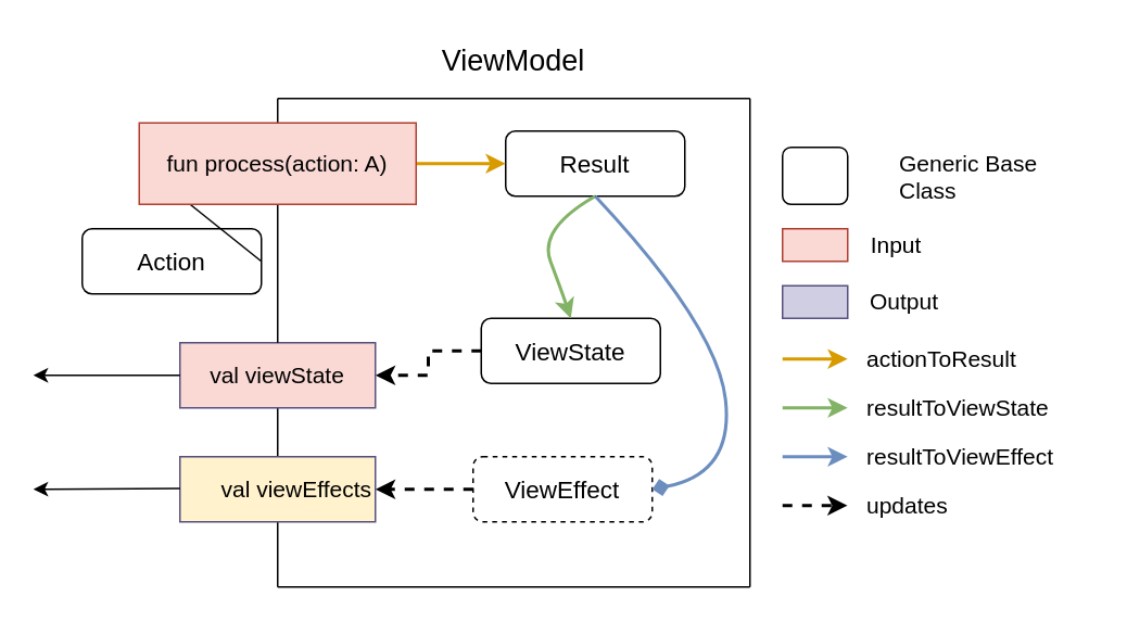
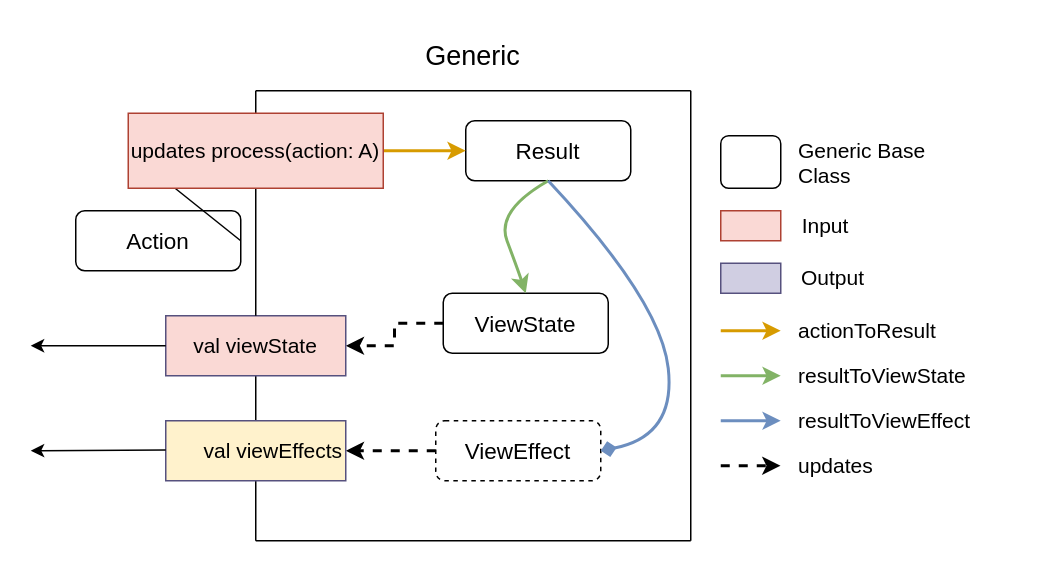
  <mxCell id="0" />
  <mxCell id="1" parent="0" />
- <mxCell id="2" value="&lt;div style=&quot;font-size: 17px&quot;&gt;&lt;font style=&quot;font-size: 18px&quot;&gt;ViewModel&lt;/font&gt;&lt;/div&gt;&lt;div style=&quot;font-size: 17px&quot;&gt;&lt;br style=&quot;font-size: 17px&quot;&gt;&lt;/div&gt;" style="text;html=1;strokeColor=none;fillColor=none;align=center;verticalAlign=top;whiteSpace=wrap;rounded=0;fontSize=17;horizontal=1;" vertex="1" parent="1"><mxGeometry x="250" y="20" width="130" height="30" as="geometry" /></mxCell>
+ <mxCell id="2" value="&lt;div style=&quot;font-size: 17px&quot;&gt;&lt;font style=&quot;font-size: 18px&quot;&gt;Generic&lt;/font&gt;&lt;/div&gt;&lt;div style=&quot;font-size: 17px&quot;&gt;&lt;br style=&quot;font-size: 17px&quot;&gt;&lt;/div&gt;" style="text;html=1;strokeColor=none;fillColor=none;align=center;verticalAlign=top;whiteSpace=wrap;rounded=0;fontSize=17;horizontal=1;" vertex="1" parent="1"><mxGeometry x="250" y="20" width="130" height="30" as="geometry" /></mxCell>
  <mxCell id="3" value="&lt;font style=&quot;font-size: 15px&quot;&gt;Action&lt;/font&gt;" style="rounded=1;whiteSpace=wrap;html=1;fontSize=18;" vertex="1" parent="1"><mxGeometry x="50" y="140" width="110" height="40" as="geometry" /></mxCell>
  <mxCell id="4" value="" style="endArrow=none;html=1;fontSize=18;" edge="1" parent="1"><mxGeometry width="50" height="50" relative="1" as="geometry"><mxPoint x="170" y="75" as="sourcePoint" /><mxPoint x="170" y="60" as="targetPoint" /></mxGeometry></mxCell>
  <mxCell id="5" value="" style="endArrow=none;html=1;fontSize=18;" edge="1" parent="1"><mxGeometry width="50" height="50" relative="1" as="geometry"><mxPoint x="460" y="360" as="sourcePoint" /><mxPoint x="460" y="60" as="targetPoint" /><Array as="points"><mxPoint x="460" y="160" /></Array></mxGeometry></mxCell>
  <mxCell id="6" value="" style="endArrow=none;html=1;fontSize=18;" edge="1" parent="1"><mxGeometry width="50" height="50" relative="1" as="geometry"><mxPoint x="460" y="60" as="sourcePoint" /><mxPoint x="170" y="60" as="targetPoint" /></mxGeometry></mxCell>
  <mxCell id="7" value="" style="endArrow=none;html=1;fontSize=18;" edge="1" parent="1"><mxGeometry width="50" height="50" relative="1" as="geometry"><mxPoint x="460" y="360" as="sourcePoint" /><mxPoint x="170" y="360" as="targetPoint" /></mxGeometry></mxCell>
  <mxCell id="8" value="&lt;font style=&quot;font-size: 15px&quot;&gt;Result&lt;/font&gt;" style="rounded=1;whiteSpace=wrap;html=1;fontSize=18;" vertex="1" parent="1"><mxGeometry x="310" y="80" width="110" height="40" as="geometry" /></mxCell>
  <mxCell id="9" style="edgeStyle=orthogonalEdgeStyle;rounded=0;orthogonalLoop=1;jettySize=auto;html=1;entryX=1;entryY=0.5;entryDx=0;entryDy=0;dashed=1;strokeWidth=2;fontSize=14;fontColor=#000000;" edge="1" parent="1" source="10" target="18"><mxGeometry relative="1" as="geometry" /></mxCell>
  <mxCell id="10" value="&lt;div style=&quot;font-size: 15px;&quot;&gt;ViewState&lt;/div&gt;" style="rounded=1;whiteSpace=wrap;html=1;fontSize=15;" vertex="1" parent="1"><mxGeometry x="295" y="195" width="110" height="40" as="geometry" /></mxCell>
  <mxCell id="11" style="edgeStyle=orthogonalEdgeStyle;rounded=0;orthogonalLoop=1;jettySize=auto;html=1;exitX=0;exitY=0.5;exitDx=0;exitDy=0;entryX=1;entryY=0.5;entryDx=0;entryDy=0;dashed=1;strokeWidth=2;fontSize=14;fontColor=#000000;" edge="1" parent="1" source="12" target="19"><mxGeometry relative="1" as="geometry" /></mxCell>
  <mxCell id="12" value="ViewEffect" style="rounded=1;whiteSpace=wrap;html=1;fontSize=15;dashed=1;" vertex="1" parent="1"><mxGeometry x="290" y="280" width="110" height="40" as="geometry" /></mxCell>
  <mxCell id="13" value="" style="curved=1;endArrow=classic;html=1;fontSize=15;exitX=0.5;exitY=1;exitDx=0;exitDy=0;strokeWidth=2;fillColor=#d5e8d4;strokeColor=#82B366;entryX=0.5;entryY=0;entryDx=0;entryDy=0;" edge="1" parent="1" source="8" target="10"><mxGeometry width="50" height="50" relative="1" as="geometry"><mxPoint x="30" y="330" as="sourcePoint" /><mxPoint x="80" y="280" as="targetPoint" /><Array as="points"><mxPoint x="330" y="140" /><mxPoint x="345" y="180" /></Array></mxGeometry></mxCell>
  <mxCell id="14" value="" style="curved=1;endArrow=diamond;html=1;fontSize=15;exitX=0.5;exitY=1;exitDx=0;exitDy=0;strokeWidth=2;fillColor=#dae8fc;strokeColor=#6C8EBF;entryX=1;entryY=0.5;entryDx=0;entryDy=0;" edge="1" parent="1" source="8" target="12"><mxGeometry width="50" height="50" relative="1" as="geometry"><mxPoint x="420" y="170" as="sourcePoint" /><mxPoint x="470" y="120" as="targetPoint" /><Array as="points"><mxPoint x="440" y="200" /><mxPoint x="450" y="290" /></Array></mxGeometry></mxCell>
  <mxCell id="15" value="" style="endArrow=classic;html=1;fontSize=12;exitX=1;exitY=0.5;exitDx=0;exitDy=0;fontColor=#FFB366;fillColor=#ffe6cc;strokeColor=#d79b00;strokeWidth=2;entryX=0;entryY=0.5;entryDx=0;entryDy=0;" edge="1" parent="1" target="8"><mxGeometry width="50" height="50" relative="1" as="geometry"><mxPoint x="255" y="100" as="sourcePoint" /><mxPoint x="130" y="100" as="targetPoint" /></mxGeometry></mxCell>
  <mxCell id="16" value="" style="endArrow=classic;html=1;strokeWidth=1;fontSize=14;fontColor=#000000;exitX=1;exitY=0.5;exitDx=0;exitDy=0;entryX=0;entryY=0.5;entryDx=0;entryDy=0;" edge="1" parent="1" source="3"><mxGeometry width="50" height="50" relative="1" as="geometry"><mxPoint x="-130" y="330" as="sourcePoint" /><mxPoint x="85" y="100" as="targetPoint" /></mxGeometry></mxCell>
  <mxCell id="17" value="" style="endArrow=none;html=1;fontSize=18;" edge="1" parent="1"><mxGeometry width="50" height="50" relative="1" as="geometry"><mxPoint x="170" y="360" as="sourcePoint" /><mxPoint x="170" y="250" as="targetPoint" /></mxGeometry></mxCell>
  <mxCell id="18" value="&lt;div align=&quot;center&quot;&gt;val viewState&lt;/div&gt;" style="rounded=0;whiteSpace=wrap;html=1;fillColor=#fad9d5;fontSize=14;verticalAlign=middle;align=center;strokeColor=#56517e;" vertex="1" parent="1"><mxGeometry x="110" y="210" width="120" height="40" as="geometry" /></mxCell>
  <mxCell id="19" value="val viewEffects" style="rounded=0;whiteSpace=wrap;html=1;fillColor=#fff2cc;fontSize=14;verticalAlign=middle;align=right;strokeColor=#56517e;" vertex="1" parent="1"><mxGeometry x="110" y="280" width="120" height="40" as="geometry" /></mxCell>
  <mxCell id="20" value="" style="endArrow=classic;html=1;strokeWidth=1;fontSize=14;fontColor=#000000;exitX=0;exitY=0.5;exitDx=0;exitDy=0;" edge="1" parent="1" source="18"><mxGeometry width="50" height="50" relative="1" as="geometry"><mxPoint x="-130" y="430" as="sourcePoint" /><mxPoint x="20" y="230" as="targetPoint" /></mxGeometry></mxCell>
  <mxCell id="21" value="" style="endArrow=classic;html=1;strokeWidth=1;fontSize=14;fontColor=#000000;exitX=0;exitY=0.5;exitDx=0;exitDy=0;" edge="1" parent="1"><mxGeometry width="50" height="50" relative="1" as="geometry"><mxPoint x="110" y="299.5" as="sourcePoint" /><mxPoint x="20" y="300" as="targetPoint" /></mxGeometry></mxCell>
  <mxCell id="22" value="" style="endArrow=none;html=1;fontSize=18;" edge="1" parent="1"><mxGeometry width="50" height="50" relative="1" as="geometry"><mxPoint x="170" y="210" as="sourcePoint" /><mxPoint x="170" y="125" as="targetPoint" /></mxGeometry></mxCell>
  <mxCell id="23" value="" style="rounded=0;whiteSpace=wrap;html=1;fillColor=#fad9d5;fontSize=14;strokeColor=#ae4132;" vertex="1" parent="1"><mxGeometry x="480" y="140" width="40" height="20" as="geometry" /></mxCell>
  <mxCell id="24" value="Input " style="text;html=1;strokeColor=none;fillColor=none;align=center;verticalAlign=middle;whiteSpace=wrap;rounded=0;fontSize=14;fontColor=#000000;" vertex="1" parent="1"><mxGeometry x="530" y="140" width="40" height="20" as="geometry" /></mxCell>
  <mxCell id="25" value="" style="rounded=0;whiteSpace=wrap;html=1;fillColor=#D0CEE2;fontSize=14;strokeColor=#56517E;" vertex="1" parent="1"><mxGeometry x="480" y="175" width="40" height="20" as="geometry" /></mxCell>
  <mxCell id="26" value="Output" style="text;html=1;strokeColor=none;fillColor=none;align=center;verticalAlign=middle;whiteSpace=wrap;rounded=0;fontSize=14;fontColor=#000000;" vertex="1" parent="1"><mxGeometry x="530" y="175" width="50" height="20" as="geometry" /></mxCell>
  <mxCell id="27" value="" style="endArrow=classic;html=1;fontSize=12;exitX=1;exitY=0.5;exitDx=0;exitDy=0;fontColor=#FFB366;fillColor=#ffe6cc;strokeColor=#d79b00;strokeWidth=2;" edge="1" parent="1"><mxGeometry width="50" height="50" relative="1" as="geometry"><mxPoint x="480" y="220" as="sourcePoint" /><mxPoint x="520" y="220" as="targetPoint" /></mxGeometry></mxCell>
  <mxCell id="28" value="actionToResult" style="text;html=1;strokeColor=none;fillColor=none;align=left;verticalAlign=middle;whiteSpace=wrap;rounded=0;fontSize=14;fontColor=#000000;" vertex="1" parent="1"><mxGeometry x="530" y="210" width="110" height="20" as="geometry" /></mxCell>
  <mxCell id="29" value="" style="endArrow=classic;html=1;fontSize=12;exitX=1;exitY=0.5;exitDx=0;exitDy=0;fontColor=#FFB366;fillColor=#ffe6cc;strokeColor=#82B366;strokeWidth=2;" edge="1" parent="1"><mxGeometry width="50" height="50" relative="1" as="geometry"><mxPoint x="480" y="250" as="sourcePoint" /><mxPoint x="520" y="250" as="targetPoint" /></mxGeometry></mxCell>
  <mxCell id="30" value="resultToViewState" style="text;html=1;strokeColor=none;fillColor=none;align=left;verticalAlign=middle;whiteSpace=wrap;rounded=0;fontSize=14;fontColor=#000000;" vertex="1" parent="1"><mxGeometry x="530" y="240" width="140" height="20" as="geometry" /></mxCell>
  <mxCell id="31" value="" style="endArrow=classic;html=1;fontSize=12;exitX=1;exitY=0.5;exitDx=0;exitDy=0;fontColor=#FFB366;fillColor=#ffe6cc;strokeColor=#6C8EBF;strokeWidth=2;" edge="1" parent="1"><mxGeometry width="50" height="50" relative="1" as="geometry"><mxPoint x="480" y="280" as="sourcePoint" /><mxPoint x="520" y="280" as="targetPoint" /></mxGeometry></mxCell>
  <mxCell id="32" value="resultToViewEffect" style="text;html=1;strokeColor=none;fillColor=none;align=left;verticalAlign=middle;whiteSpace=wrap;rounded=0;fontSize=14;fontColor=#000000;" vertex="1" parent="1"><mxGeometry x="530" y="270" width="110" height="20" as="geometry" /></mxCell>
  <mxCell id="33" style="edgeStyle=orthogonalEdgeStyle;rounded=0;orthogonalLoop=1;jettySize=auto;html=1;dashed=1;strokeWidth=2;fontSize=14;fontColor=#000000;" edge="1" parent="1"><mxGeometry relative="1" as="geometry"><mxPoint x="480" y="310" as="sourcePoint" /><mxPoint x="519.86" y="310" as="targetPoint" /><Array as="points"><mxPoint x="499.86" y="310" /></Array></mxGeometry></mxCell>
  <mxCell id="34" value="updates" style="text;html=1;strokeColor=none;fillColor=none;align=left;verticalAlign=middle;whiteSpace=wrap;rounded=0;fontSize=14;fontColor=#000000;" vertex="1" parent="1"><mxGeometry x="530" y="300" width="60" height="20" as="geometry" /></mxCell>
  <mxCell id="35" value="" style="rounded=1;whiteSpace=wrap;html=1;fontSize=18;" vertex="1" parent="1"><mxGeometry x="480" y="90" width="40" height="35" as="geometry" /></mxCell>
- <mxCell id="36" value="Generic Base Class" style="text;html=1;strokeColor=none;fillColor=none;align=left;verticalAlign=middle;whiteSpace=wrap;rounded=0;fontSize=14;fontColor=#000000;" vertex="1" parent="1"><mxGeometry x="550" y="97.5" width="110" height="20" as="geometry" /></mxCell>
- <mxCell id="37" value="fun process(action: A)" style="rounded=0;whiteSpace=wrap;html=1;fillColor=#fad9d5;fontSize=14;strokeColor=#ae4132;" vertex="1" parent="1"><mxGeometry x="85" y="75" width="170" height="50" as="geometry" /></mxCell>
+ <mxCell id="36" value="Generic Base Class" style="text;html=1;strokeColor=none;fillColor=none;align=left;verticalAlign=middle;whiteSpace=wrap;rounded=0;fontSize=14;fontColor=#000000;" vertex="1" parent="1"><mxGeometry x="530" y="97.5" width="110" height="20" as="geometry" /></mxCell>
+ <mxCell id="37" value="updates process(action: A)" style="rounded=0;whiteSpace=wrap;html=1;fillColor=#fad9d5;fontSize=14;strokeColor=#ae4132;" vertex="1" parent="1"><mxGeometry x="85" y="75" width="170" height="50" as="geometry" /></mxCell>
